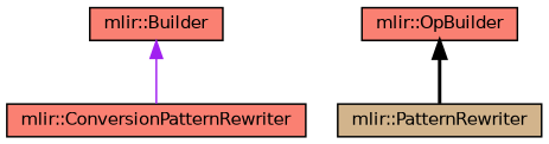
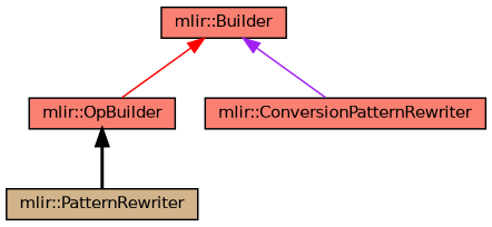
  digraph {
    node [color=black fillcolor=salmon fontname=Helvetica fontsize=10 shape=record style=filled]
    edge [dir=back fontname=Helvetica fontsize=10 labelfontname=Helvetica labelfontsize=10 style=solid]
    n1 [fontcolor=black height=0.2 label="mlir::Builder" width=0.4]
    n2 [height=0.2 label="mlir::OpBuilder" width=0.4]
    n3 [height=0.2 label="mlir::ConversionPatternRewriter" width=0.4]
    n4 [fillcolor=tan height=0.2 label="mlir::PatternRewriter" width=0.4]
+   n1 -> n2 [color=red]
    n1 -> n3 [color=purple]
    n2 -> n4 [color=black style=bold]
  }
